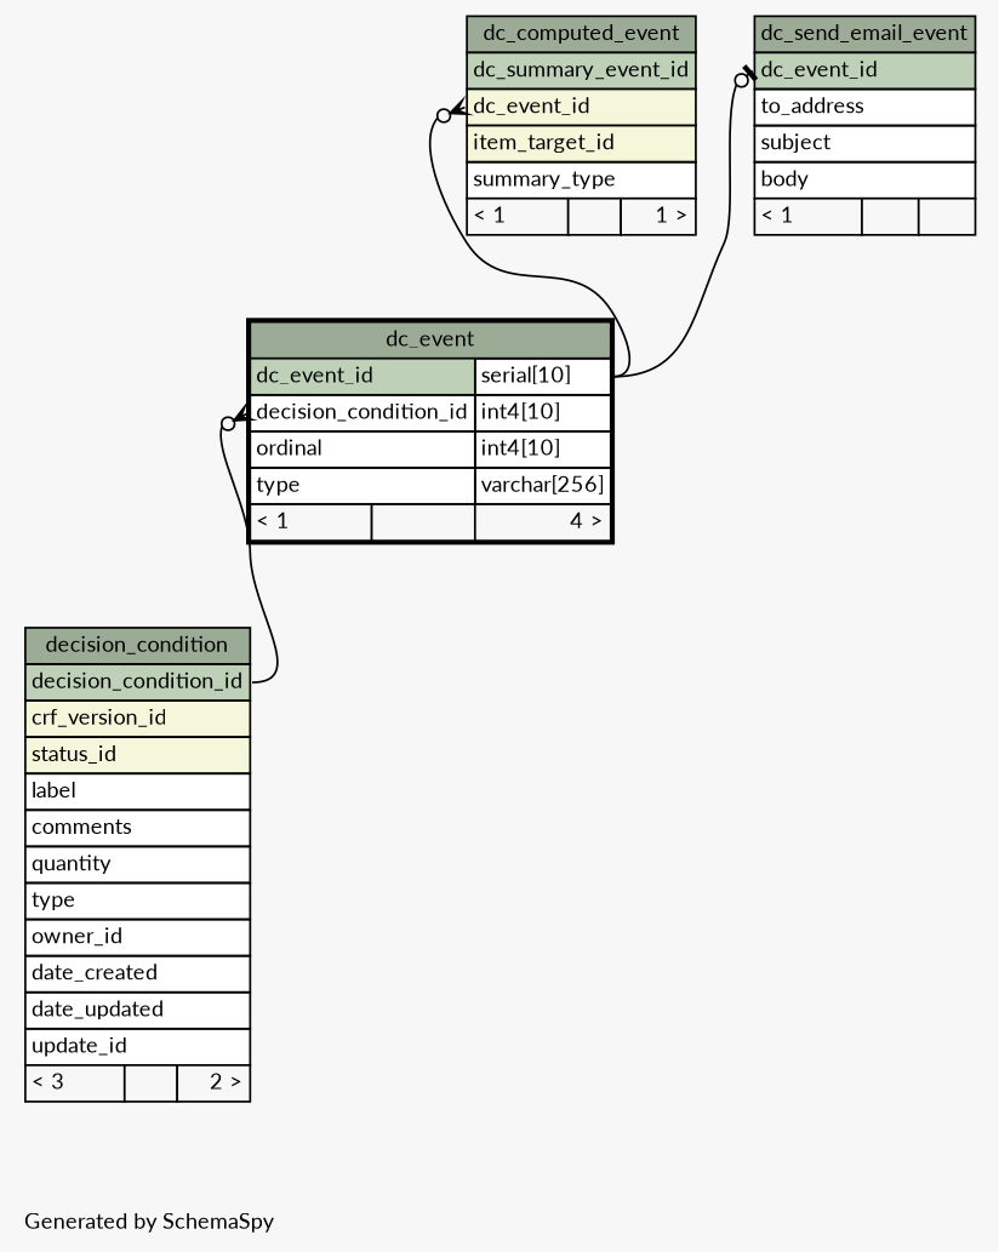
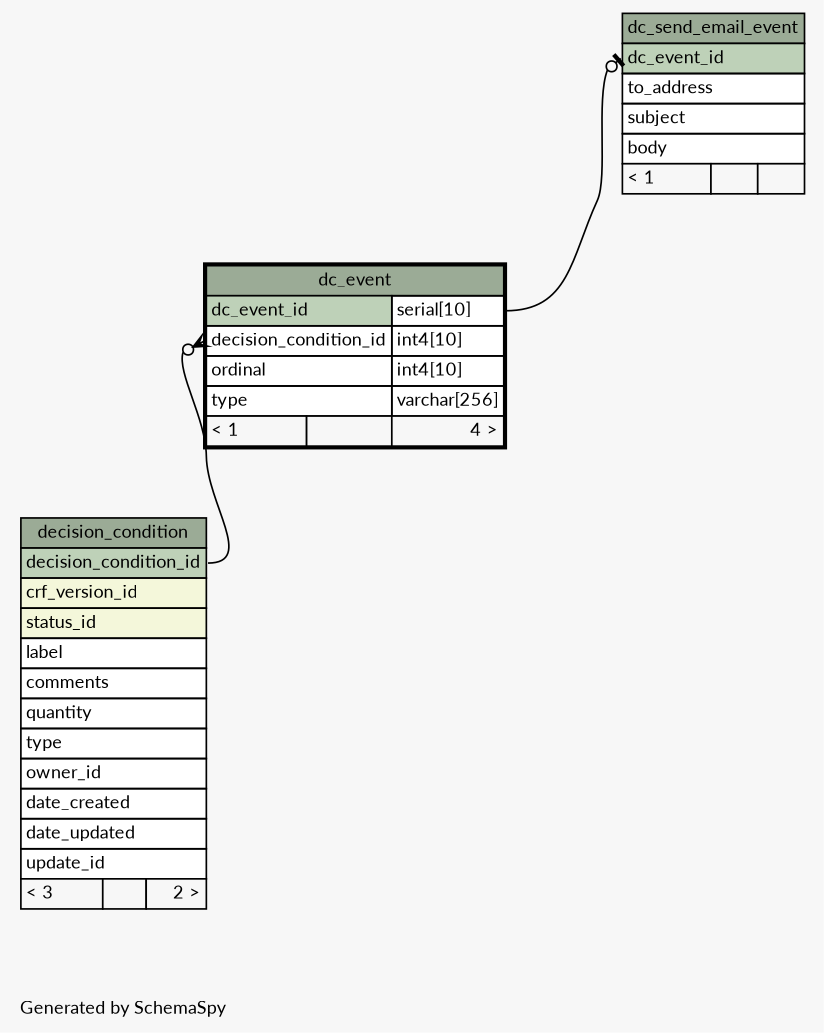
  digraph {
    bgcolor="#f7f7f7"
    fontname=Lato
    fontsize=11
    label="\nGenerated by SchemaSpy"
    labeljust=l
    nodesep=0.18
    rankdir=TB
    ranksep=0.46
    node [fontname=Lato fontsize=11 shape=plaintext]
    edge [arrowhead=none arrowsize=0.8 arrowtail=crowodot dir=back fontname=Lato headport="dc_event_id.type:e" tailport="dc_event_id:w"]
-   n1 [label=<     <TABLE BORDER="0" CELLBORDER="1" CELLSPACING="0" BGCOLOR="#ffffff">       <TR><TD COLSPAN="3" BGCOLOR="#9bab96" ALIGN="CENTER">dc_computed_event</TD></TR>       <TR><TD PORT="dc_summary_event_id" COLSPAN="3" BGCOLOR="#bed1b8" ALIGN="LEFT">dc_summary_event_id</TD></TR>       <TR><TD PORT="dc_event_id" COLSPAN="3" BGCOLOR="#f4f7da" ALIGN="LEFT">dc_event_id</TD></TR>       <TR><TD PORT="item_target_id" COLSPAN="3" BGCOLOR="#f4f7da" ALIGN="LEFT">item_target_id</TD></TR>       <TR><TD PORT="summary_type" COLSPAN="3" ALIGN="LEFT">summary_type</TD></TR>       <TR><TD ALIGN="LEFT" BGCOLOR="#f7f7f7">&lt; 1</TD><TD ALIGN="RIGHT" BGCOLOR="#f7f7f7">  </TD><TD ALIGN="RIGHT" BGCOLOR="#f7f7f7">1 &gt;</TD></TR>     </TABLE>>]
    n2 [label=<     <TABLE BORDER="2" CELLBORDER="1" CELLSPACING="0" BGCOLOR="#ffffff">       <TR><TD COLSPAN="3" BGCOLOR="#9bab96" ALIGN="CENTER">dc_event</TD></TR>       <TR><TD PORT="dc_event_id" COLSPAN="2" BGCOLOR="#bed1b8" ALIGN="LEFT">dc_event_id</TD><TD PORT="dc_event_id.type" ALIGN="LEFT">serial[10]</TD></TR>       <TR><TD PORT="decision_condition_id" COLSPAN="2" ALIGN="LEFT">decision_condition_id</TD><TD PORT="decision_condition_id.type" ALIGN="LEFT">int4[10]</TD></TR>       <TR><TD PORT="ordinal" COLSPAN="2" ALIGN="LEFT">ordinal</TD><TD PORT="ordinal.type" ALIGN="LEFT">int4[10]</TD></TR>       <TR><TD PORT="type" COLSPAN="2" ALIGN="LEFT">type</TD><TD PORT="type.type" ALIGN="LEFT">varchar[256]</TD></TR>       <TR><TD ALIGN="LEFT" BGCOLOR="#f7f7f7">&lt; 1</TD><TD ALIGN="RIGHT" BGCOLOR="#f7f7f7">  </TD><TD ALIGN="RIGHT" BGCOLOR="#f7f7f7">4 &gt;</TD></TR>     </TABLE>>]
    n3 [label=<     <TABLE BORDER="0" CELLBORDER="1" CELLSPACING="0" BGCOLOR="#ffffff">       <TR><TD COLSPAN="3" BGCOLOR="#9bab96" ALIGN="CENTER">decision_condition</TD></TR>       <TR><TD PORT="decision_condition_id" COLSPAN="3" BGCOLOR="#bed1b8" ALIGN="LEFT">decision_condition_id</TD></TR>       <TR><TD PORT="crf_version_id" COLSPAN="3" BGCOLOR="#f4f7da" ALIGN="LEFT">crf_version_id</TD></TR>       <TR><TD PORT="status_id" COLSPAN="3" BGCOLOR="#f4f7da" ALIGN="LEFT">status_id</TD></TR>       <TR><TD PORT="label" COLSPAN="3" ALIGN="LEFT">label</TD></TR>       <TR><TD PORT="comments" COLSPAN="3" ALIGN="LEFT">comments</TD></TR>       <TR><TD PORT="quantity" COLSPAN="3" ALIGN="LEFT">quantity</TD></TR>       <TR><TD PORT="type" COLSPAN="3" ALIGN="LEFT">type</TD></TR>       <TR><TD PORT="owner_id" COLSPAN="3" ALIGN="LEFT">owner_id</TD></TR>       <TR><TD PORT="date_created" COLSPAN="3" ALIGN="LEFT">date_created</TD></TR>       <TR><TD PORT="date_updated" COLSPAN="3" ALIGN="LEFT">date_updated</TD></TR>       <TR><TD PORT="update_id" COLSPAN="3" ALIGN="LEFT">update_id</TD></TR>       <TR><TD ALIGN="LEFT" BGCOLOR="#f7f7f7">&lt; 3</TD><TD ALIGN="RIGHT" BGCOLOR="#f7f7f7">  </TD><TD ALIGN="RIGHT" BGCOLOR="#f7f7f7">2 &gt;</TD></TR>     </TABLE>>]
    n4 [label=<     <TABLE BORDER="0" CELLBORDER="1" CELLSPACING="0" BGCOLOR="#ffffff">       <TR><TD COLSPAN="3" BGCOLOR="#9bab96" ALIGN="CENTER">dc_send_email_event</TD></TR>       <TR><TD PORT="dc_event_id" COLSPAN="3" BGCOLOR="#bed1b8" ALIGN="LEFT">dc_event_id</TD></TR>       <TR><TD PORT="to_address" COLSPAN="3" ALIGN="LEFT">to_address</TD></TR>       <TR><TD PORT="subject" COLSPAN="3" ALIGN="LEFT">subject</TD></TR>       <TR><TD PORT="body" COLSPAN="3" ALIGN="LEFT">body</TD></TR>       <TR><TD ALIGN="LEFT" BGCOLOR="#f7f7f7">&lt; 1</TD><TD ALIGN="RIGHT" BGCOLOR="#f7f7f7">  </TD><TD ALIGN="RIGHT" BGCOLOR="#f7f7f7">  </TD></TR>     </TABLE>>]
-   n1 -> n2
    n2 -> n3 [headport="decision_condition_id:e" tailport="decision_condition_id:w"]
    n4 -> n2 [arrowtail=teeodot]
  }
